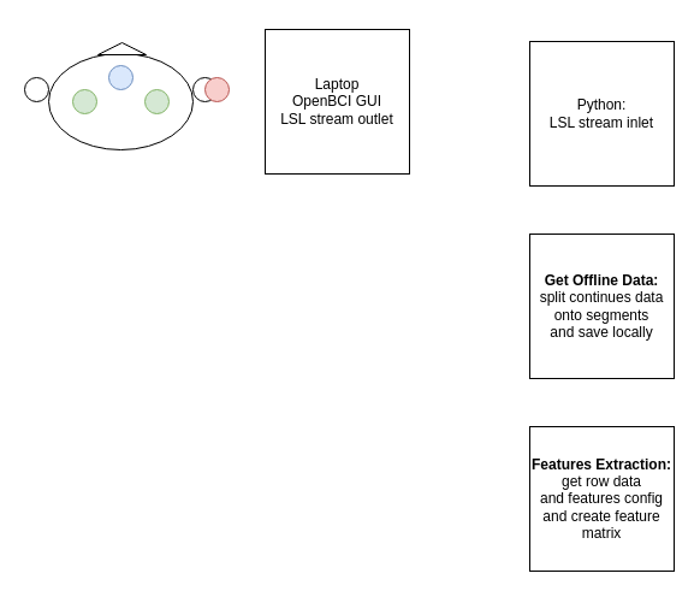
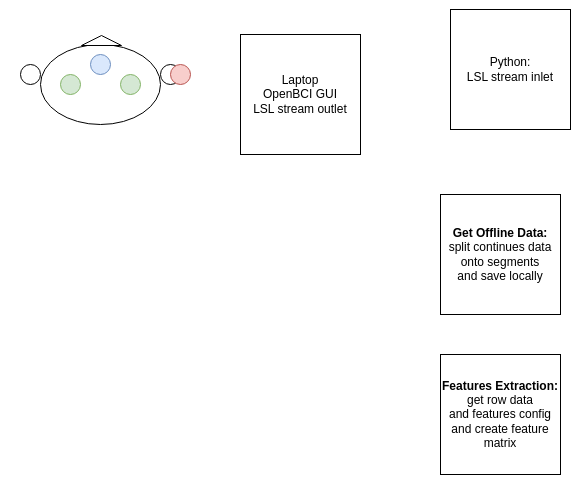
  <mxCell id="0" />
  <mxCell id="1" parent="0" />
  <mxCell id="2" value="" style="ellipse;whiteSpace=wrap;html=1;" vertex="1" parent="1"><mxGeometry x="40" y="44" width="120" height="80" as="geometry" /></mxCell>
  <mxCell id="3" value="" style="ellipse;whiteSpace=wrap;html=1;aspect=fixed;" vertex="1" parent="1"><mxGeometry x="160" y="64" width="20" height="20" as="geometry" /></mxCell>
  <mxCell id="4" value="" style="ellipse;whiteSpace=wrap;html=1;aspect=fixed;" vertex="1" parent="1"><mxGeometry x="20" y="64" width="20" height="20" as="geometry" /></mxCell>
  <mxCell id="5" value="" style="triangle;whiteSpace=wrap;html=1;rotation=-90;" vertex="1" parent="1"><mxGeometry x="96" y="20" width="10" height="40" as="geometry" /></mxCell>
  <mxCell id="6" value="" style="ellipse;whiteSpace=wrap;html=1;aspect=fixed;fillColor=#d5e8d4;strokeColor=#82b366;" vertex="1" parent="1"><mxGeometry x="120" y="74" width="20" height="20" as="geometry" /></mxCell>
  <mxCell id="7" value="" style="ellipse;whiteSpace=wrap;html=1;aspect=fixed;fillColor=#d5e8d4;strokeColor=#82b366;" vertex="1" parent="1"><mxGeometry x="60" y="74" width="20" height="20" as="geometry" /></mxCell>
  <mxCell id="8" value="" style="ellipse;whiteSpace=wrap;html=1;aspect=fixed;fillColor=#dae8fc;strokeColor=#6c8ebf;" vertex="1" parent="1"><mxGeometry x="90" y="54" width="20" height="20" as="geometry" /></mxCell>
  <mxCell id="9" value="" style="ellipse;whiteSpace=wrap;html=1;aspect=fixed;fillColor=#f8cecc;strokeColor=#b85450;" vertex="1" parent="1"><mxGeometry x="170" y="64" width="20" height="20" as="geometry" /></mxCell>
- <mxCell id="10" value="Laptop&lt;br&gt;OpenBCI GUI&lt;br&gt;LSL stream outlet" style="whiteSpace=wrap;html=1;aspect=fixed;" vertex="1" parent="1"><mxGeometry x="220" y="24" width="120" height="120" as="geometry" /></mxCell>
- <mxCell id="11" value="Python:&lt;br&gt;LSL stream inlet" style="whiteSpace=wrap;html=1;aspect=fixed;" vertex="1" parent="1"><mxGeometry x="440" y="34" width="120" height="120" as="geometry" /></mxCell>
+ <mxCell id="10" value="Laptop&lt;br&gt;OpenBCI GUI&lt;br&gt;LSL stream outlet" style="whiteSpace=wrap;html=1;aspect=fixed;" vertex="1" parent="1"><mxGeometry x="240" y="34" width="120" height="120" as="geometry" /></mxCell>
+ <mxCell id="11" value="Python:&lt;br&gt;LSL stream inlet" style="whiteSpace=wrap;html=1;aspect=fixed;" vertex="1" parent="1"><mxGeometry x="450" y="9" width="120" height="120" as="geometry" /></mxCell>
  <mxCell id="12" value="&lt;b&gt;Get Offline Data:&lt;/b&gt;&lt;br&gt;split continues data onto segments&lt;br&gt;and save locally" style="whiteSpace=wrap;html=1;aspect=fixed;" vertex="1" parent="1"><mxGeometry x="440" y="194" width="120" height="120" as="geometry" /></mxCell>
  <mxCell id="13" value="&lt;b&gt;Features Extraction:&lt;/b&gt;&lt;br&gt;get row data&lt;br&gt;and features config&lt;br&gt;and create feature matrix" style="whiteSpace=wrap;html=1;aspect=fixed;" vertex="1" parent="1"><mxGeometry x="440" y="354" width="120" height="120" as="geometry" /></mxCell>
